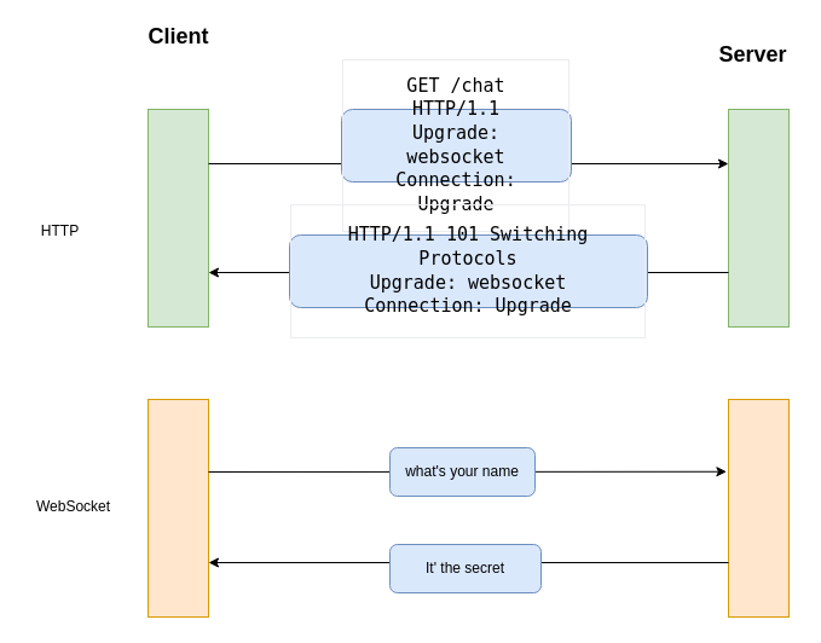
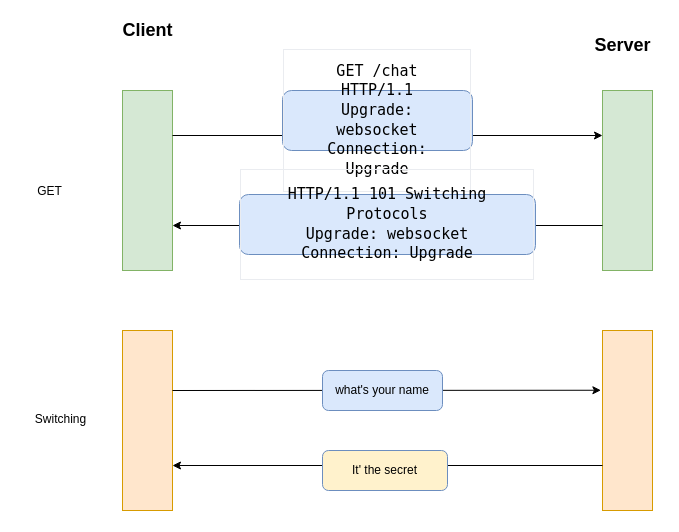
  <mxCell id="0" />
  <mxCell id="1" parent="0" />
  <mxCell id="2" value="" style="rounded=0;whiteSpace=wrap;html=1;fillColor=#d5e8d4;strokeColor=#82b366;" vertex="1" parent="1"><mxGeometry x="122" y="90" width="50" height="180" as="geometry" /></mxCell>
  <mxCell id="3" value="" style="rounded=0;whiteSpace=wrap;html=1;fillColor=#d5e8d4;strokeColor=#82b366;" vertex="1" parent="1"><mxGeometry x="602" y="90" width="50" height="180" as="geometry" /></mxCell>
  <mxCell id="4" value="" style="endArrow=classic;html=1;exitX=1;exitY=0.25;exitDx=0;exitDy=0;entryX=0;entryY=0.25;entryDx=0;entryDy=0;" edge="1" parent="1" source="2" target="3"><mxGeometry width="50" height="50" relative="1" as="geometry"><mxPoint x="212" y="100" as="sourcePoint" /><mxPoint x="262" y="50" as="targetPoint" /></mxGeometry></mxCell>
  <mxCell id="5" value="&lt;b&gt;&lt;font style=&quot;font-size: 18px&quot;&gt;Client&lt;/font&gt;&lt;/b&gt;" style="text;html=1;align=center;verticalAlign=middle;resizable=0;points=[];autosize=1;" vertex="1" parent="1"><mxGeometry x="112" y="20" width="70" height="20" as="geometry" /></mxCell>
  <mxCell id="6" value="&lt;b&gt;&lt;font style=&quot;font-size: 18px&quot;&gt;Server&lt;/font&gt;&lt;/b&gt;" style="text;html=1;align=center;verticalAlign=middle;resizable=0;points=[];autosize=1;" vertex="1" parent="1"><mxGeometry x="587" y="35" width="70" height="20" as="geometry" /></mxCell>
  <mxCell id="7" value="&lt;pre style=&quot;line-height: 1.3 ; border: 1px solid rgb(234 , 236 , 240) ; padding: 1em ; overflow-x: hidden ; overflow-wrap: break-word&quot;&gt;&lt;font face=&quot;monospace, monospace&quot;&gt;&lt;span style=&quot;font-size: 15.008px ; white-space: pre-wrap&quot;&gt;GET /chat HTTP/1.1&lt;br/&gt;Upgrade: websocket&lt;br/&gt;Connection: Upgrade&lt;br&gt;&lt;/span&gt;&lt;/font&gt;&lt;/pre&gt;" style="rounded=1;whiteSpace=wrap;html=1;fillColor=#dae8fc;strokeColor=#6c8ebf;" vertex="1" parent="1"><mxGeometry x="282" y="90" width="190" height="60" as="geometry" /></mxCell>
  <mxCell id="8" value="" style="endArrow=classic;html=1;exitX=0;exitY=0.75;exitDx=0;exitDy=0;entryX=1;entryY=0.75;entryDx=0;entryDy=0;" edge="1" parent="1" source="3" target="2"><mxGeometry width="50" height="50" relative="1" as="geometry"><mxPoint x="592" y="200" as="sourcePoint" /><mxPoint x="172" y="200" as="targetPoint" /></mxGeometry></mxCell>
  <mxCell id="9" value="&lt;pre style=&quot;line-height: 1.3 ; font-family: monospace , monospace ; border: 1px solid rgb(234 , 236 , 240) ; padding: 1em ; white-space: pre-wrap ; overflow-x: hidden ; overflow-wrap: break-word ; font-size: 15.008px&quot;&gt;HTTP/1.1 101 Switching Protocols&lt;br/&gt;Upgrade: websocket&lt;br/&gt;Connection: Upgrade&lt;/pre&gt;" style="rounded=1;whiteSpace=wrap;html=1;fillColor=#dae8fc;strokeColor=#6c8ebf;" vertex="1" parent="1"><mxGeometry x="239" y="194" width="296" height="60" as="geometry" /></mxCell>
  <mxCell id="10" value="" style="rounded=0;whiteSpace=wrap;html=1;fillColor=#ffe6cc;strokeColor=#d79b00;" vertex="1" parent="1"><mxGeometry x="122" y="330" width="50" height="180" as="geometry" /></mxCell>
  <mxCell id="11" value="" style="rounded=0;whiteSpace=wrap;html=1;fillColor=#ffe6cc;strokeColor=#d79b00;" vertex="1" parent="1"><mxGeometry x="602" y="330" width="50" height="180" as="geometry" /></mxCell>
- <mxCell id="12" value="HTTP" style="text;html=1;align=center;verticalAlign=middle;resizable=0;points=[];autosize=1;" vertex="1" parent="1"><mxGeometry x="24" y="181" width="50" height="20" as="geometry" /></mxCell>
- <mxCell id="13" value="WebSocket" style="text;html=1;align=center;verticalAlign=middle;resizable=0;points=[];autosize=1;" vertex="1" parent="1"><mxGeometry x="20" y="409" width="80" height="20" as="geometry" /></mxCell>
+ <mxCell id="12" value="GET" style="text;html=1;align=center;verticalAlign=middle;resizable=0;points=[];autosize=1;" vertex="1" parent="1"><mxGeometry x="24" y="181" width="50" height="20" as="geometry" /></mxCell>
+ <mxCell id="13" value="Switching" style="text;html=1;align=center;verticalAlign=middle;resizable=0;points=[];autosize=1;" vertex="1" parent="1"><mxGeometry x="20" y="409" width="80" height="20" as="geometry" /></mxCell>
  <mxCell id="14" value="" style="endArrow=classic;html=1;entryX=-0.032;entryY=0.332;entryDx=0;entryDy=0;entryPerimeter=0;" edge="1" parent="1" target="11"><mxGeometry width="50" height="50" relative="1" as="geometry"><mxPoint x="172" y="390" as="sourcePoint" /><mxPoint x="222" y="340" as="targetPoint" /></mxGeometry></mxCell>
  <mxCell id="15" value="what's your name" style="rounded=1;whiteSpace=wrap;html=1;arcSize=15;fillColor=#dae8fc;strokeColor=#6c8ebf;" vertex="1" parent="1"><mxGeometry x="322" y="370" width="120" height="40" as="geometry" /></mxCell>
  <mxCell id="16" value="" style="endArrow=classic;html=1;exitX=0;exitY=0.75;exitDx=0;exitDy=0;entryX=1;entryY=0.75;entryDx=0;entryDy=0;" edge="1" parent="1" source="11" target="10"><mxGeometry width="50" height="50" relative="1" as="geometry"><mxPoint x="512" y="460" as="sourcePoint" /><mxPoint x="562" y="410" as="targetPoint" /></mxGeometry></mxCell>
- <mxCell id="17" value="It' the secret" style="rounded=1;whiteSpace=wrap;html=1;fillColor=#dae8fc;strokeColor=#6c8ebf;" vertex="1" parent="1"><mxGeometry x="322" y="450" width="125" height="40" as="geometry" /></mxCell>
+ <mxCell id="17" value="It' the secret" style="rounded=1;whiteSpace=wrap;html=1;fillColor=#fff2cc;strokeColor=#6c8ebf;" vertex="1" parent="1"><mxGeometry x="322" y="450" width="125" height="40" as="geometry" /></mxCell>
